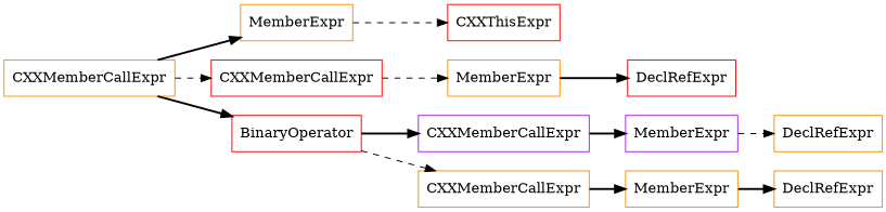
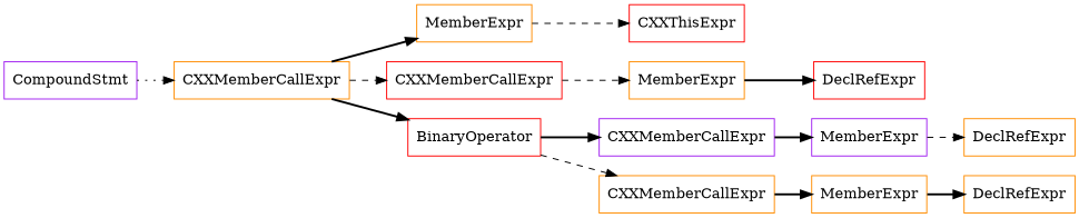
  digraph {
    rankdir=LR
    node [shape=record color=darkorange]
    edge [style=bold]
+   n1 [label="{CompoundStmt}" color=purple]
    n2 [label="{CXXMemberCallExpr}"]
    n3 [label="{MemberExpr}"]
    n4 [label="{CXXMemberCallExpr}" color=red]
    n5 [label="{BinaryOperator}" color=red]
    n6 [label="{CXXThisExpr}" color=red]
    n7 [label="{MemberExpr}"]
    n8 [label="{CXXMemberCallExpr}" color=purple]
    n9 [label="{CXXMemberCallExpr}"]
    n10 [label="{DeclRefExpr}" color=red]
    n11 [label="{MemberExpr}" color=purple]
    n12 [label="{MemberExpr}"]
    n13 [label="{DeclRefExpr}"]
    n14 [label="{DeclRefExpr}"]
+   n1 -> n2 [style=dotted]
    n2 -> n3
    n2 -> n4 [style=dashed]
    n2 -> n5
    n3 -> n6 [style=dashed]
    n4 -> n7 [style=dashed]
    n5 -> n8
    n5 -> n9 [style=dashed]
    n7 -> n10
    n8 -> n11
    n9 -> n12
    n11 -> n13 [style=dashed]
    n12 -> n14
  }
